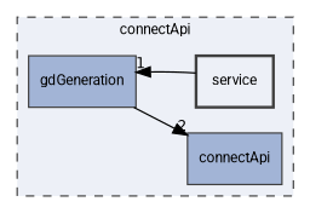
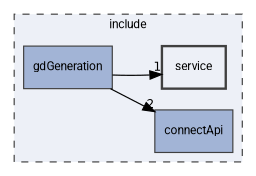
  digraph {
    compound=true
    fontname=Roboto
    rankdir=LR
    node [color=grey25 fillcolor="#a2b4d6" fontname=Roboto fontsize=10 shape=box style="filled,"]
    edge [fontname=Roboto fontsize=10 labeldistance=1.5 labelfontname=Helvetica labelfontsize=10]
    n1 [label=connectApi]
    n2 [label=gdGeneration]
    n3 [fillcolor="#edf0f7" label=service style="filled,bold,"]
    subgraph cluster_1 {
      bgcolor="#edf0f7"
      fontsize=10
-     label=connectApi
+     label=include
      pencolor=grey25
      style="filled,dashed,"
      n1
      n2
      n3
    }
    n2 -> n1 [headlabel=2]
-   n3 -> n2 [headlabel=1]
+   n2 -> n3 [headlabel=1]
  }
